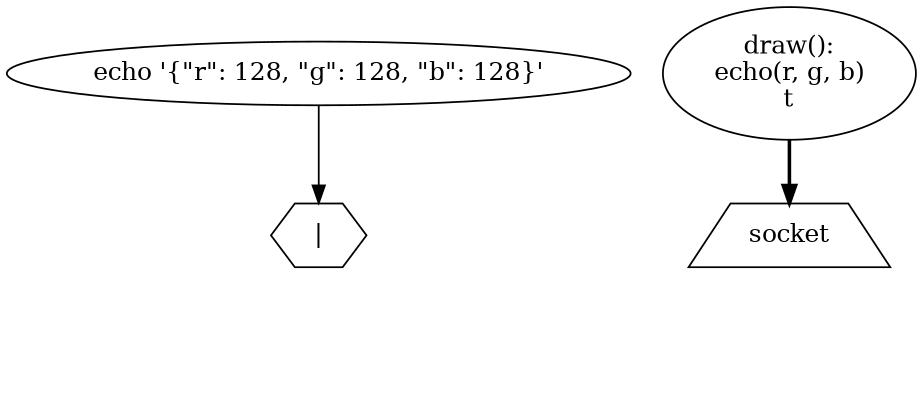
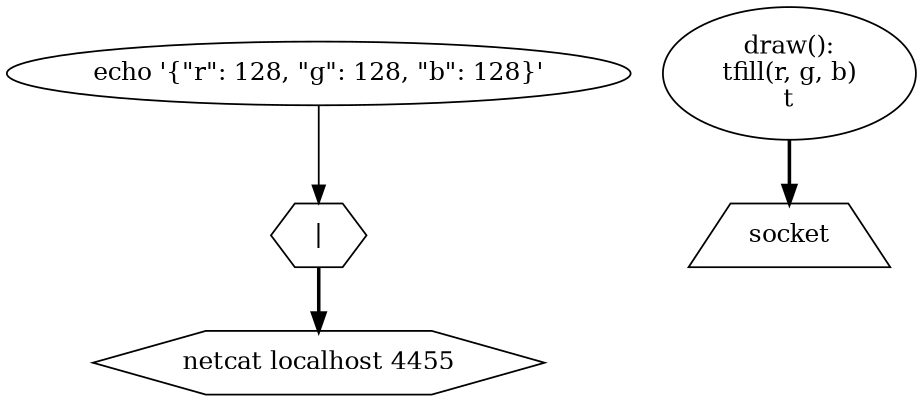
  digraph {
    node [shape=ellipse]
    edge [style=bold]
    n1 [label="echo '{\"r\": 128, \"g\": 128, \"b\": 128}'"]
    n2 [label="|" shape=hexagon]
+   n3 [label="netcat localhost 4455" shape=hexagon]
    socket [shape=trapezium]
-   n5 [label="draw():\n\echo(r, g, b)\n\t"]
+   n5 [label="draw():\n\tfill(r, g, b)\n\t"]
    n1 -> n2 [style=solid]
+   n2 -> n3
    n5 -> socket
  }
